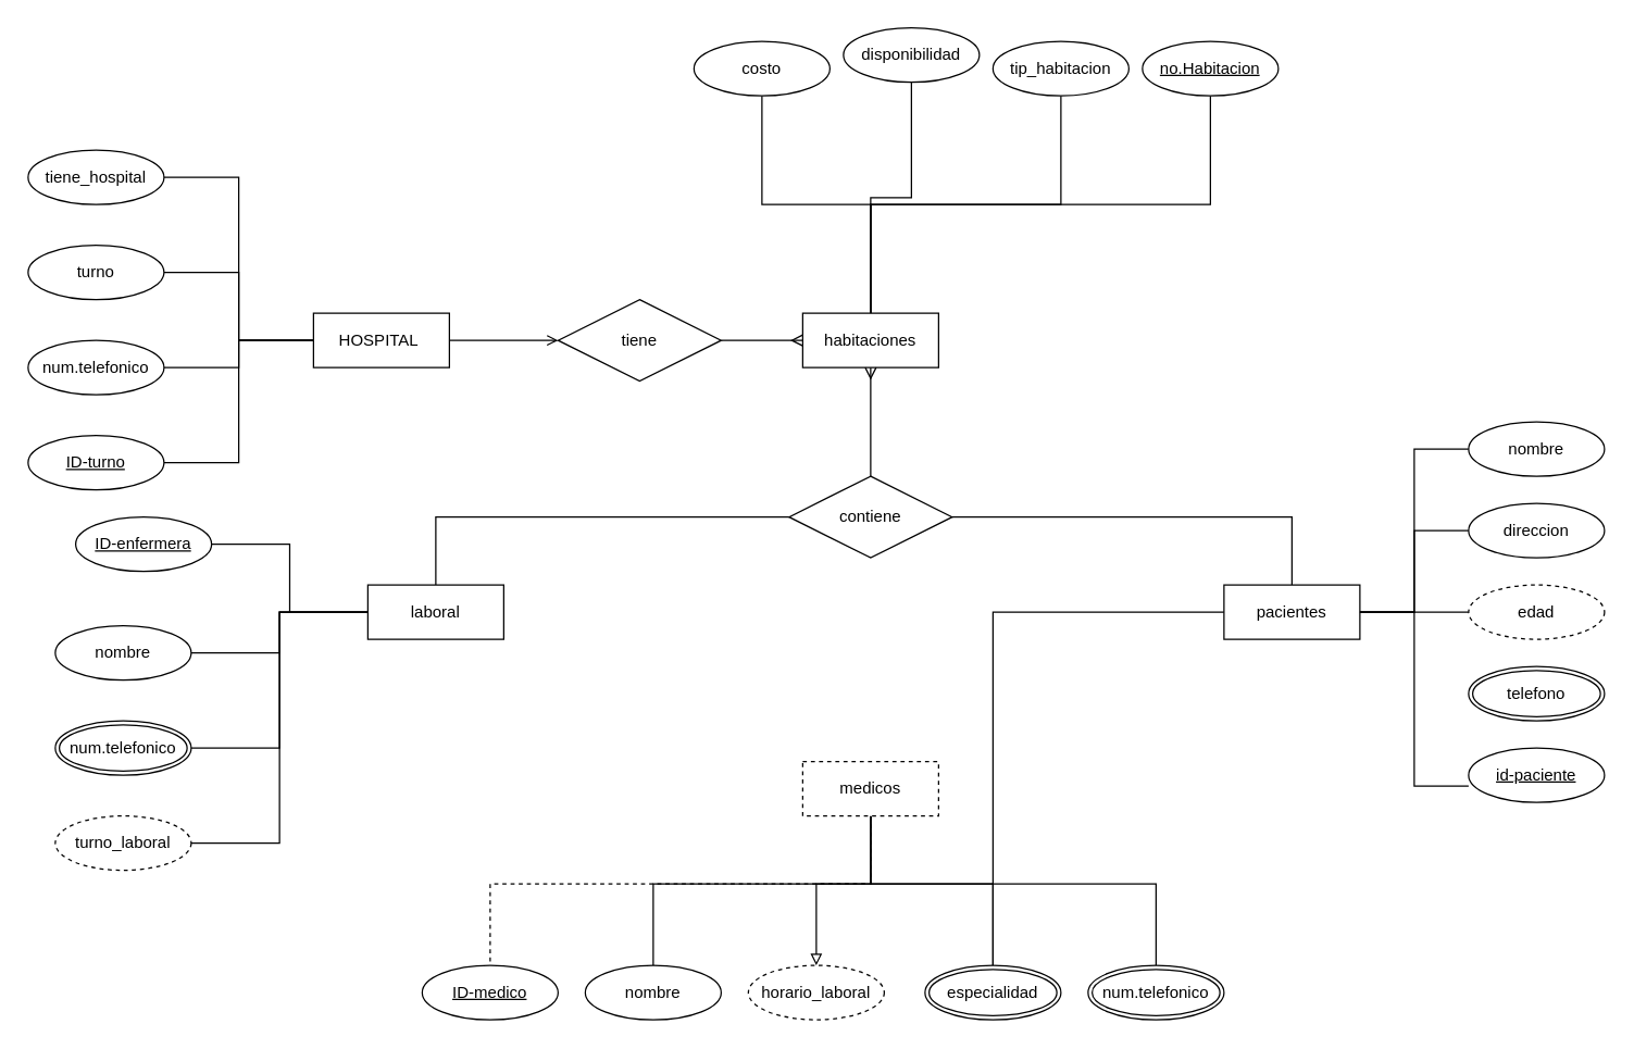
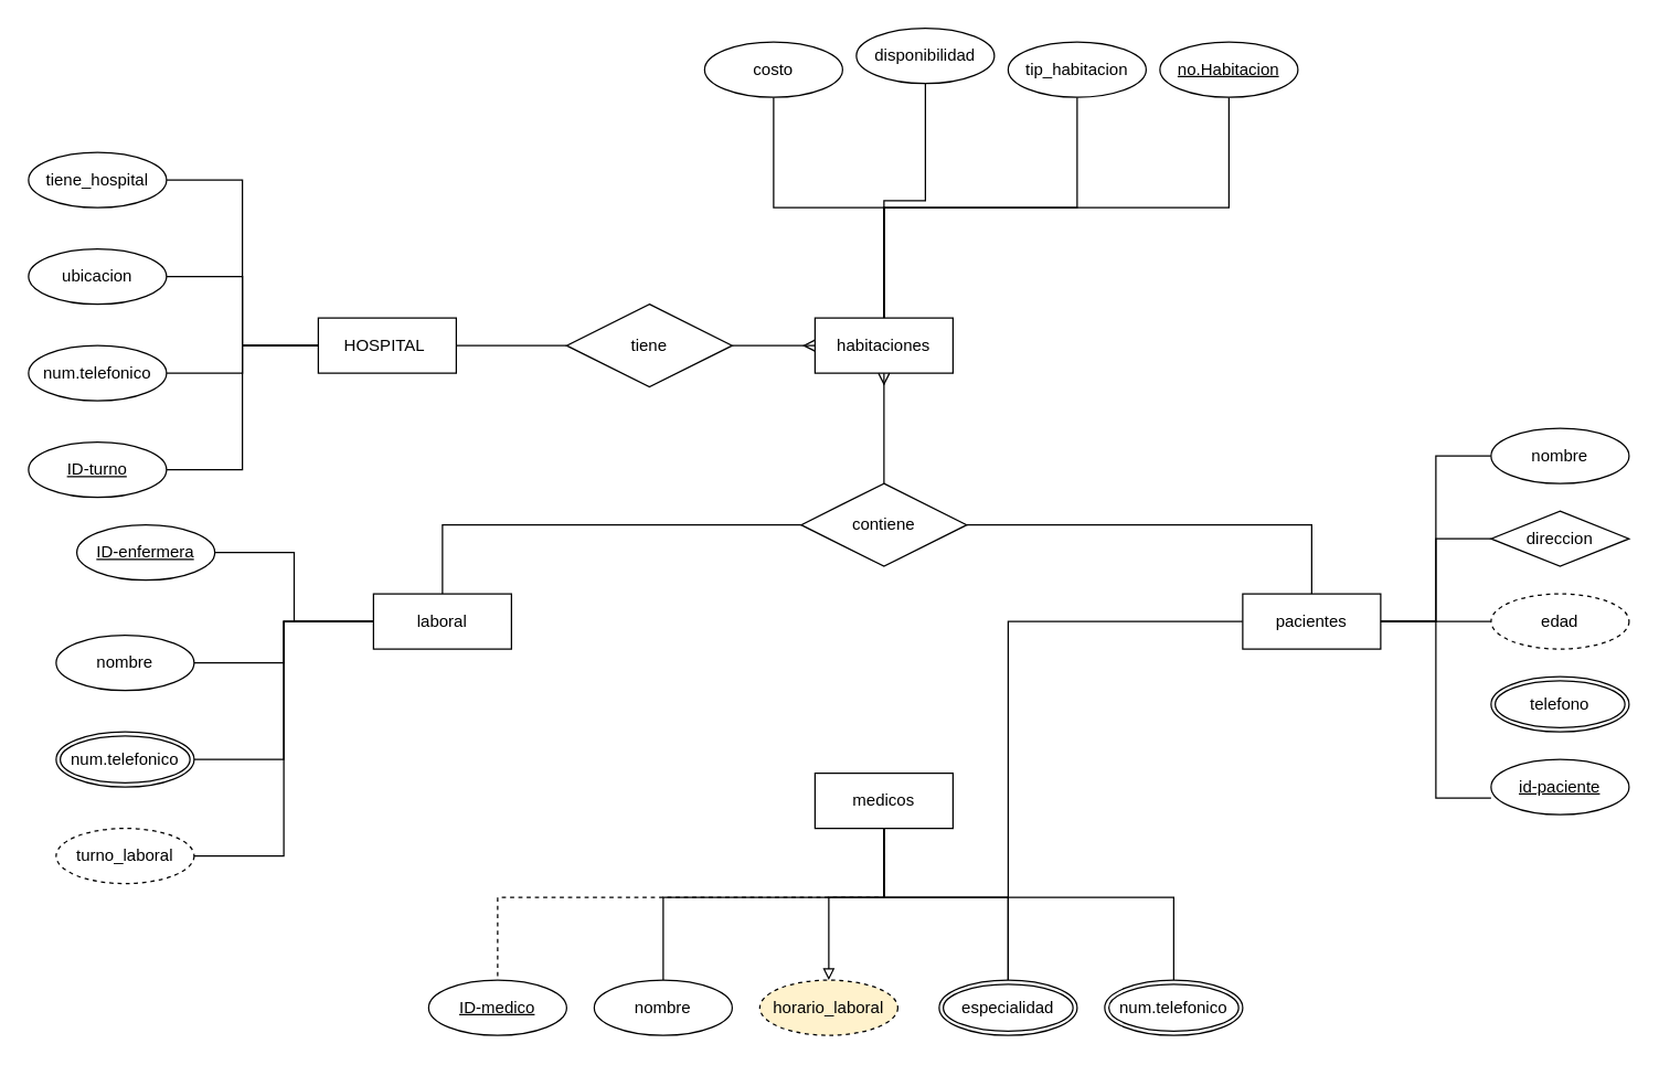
  <mxCell id="0" />
  <mxCell id="1" parent="0" />
  <mxCell id="2" style="edgeStyle=orthogonalEdgeStyle;rounded=0;orthogonalLoop=1;jettySize=auto;html=1;entryX=1;entryY=0.5;entryDx=0;entryDy=0;endArrow=none;endFill=0;" edge="1" parent="1" source="7" target="8"><mxGeometry relative="1" as="geometry" /></mxCell>
  <mxCell id="3" style="edgeStyle=orthogonalEdgeStyle;rounded=0;orthogonalLoop=1;jettySize=auto;html=1;entryX=1;entryY=0.5;entryDx=0;entryDy=0;endArrow=none;endFill=0;" edge="1" parent="1" source="7" target="9"><mxGeometry relative="1" as="geometry" /></mxCell>
  <mxCell id="4" style="edgeStyle=orthogonalEdgeStyle;rounded=0;orthogonalLoop=1;jettySize=auto;html=1;entryX=1;entryY=0.5;entryDx=0;entryDy=0;endArrow=none;endFill=0;" edge="1" parent="1" source="7" target="10"><mxGeometry relative="1" as="geometry" /></mxCell>
  <mxCell id="5" style="edgeStyle=orthogonalEdgeStyle;rounded=0;orthogonalLoop=1;jettySize=auto;html=1;entryX=1;entryY=0.5;entryDx=0;entryDy=0;endArrow=none;endFill=0;" edge="1" parent="1" source="7" target="11"><mxGeometry relative="1" as="geometry" /></mxCell>
- <mxCell id="6" style="edgeStyle=orthogonalEdgeStyle;rounded=0;orthogonalLoop=1;jettySize=auto;html=1;entryX=0;entryY=0.5;entryDx=0;entryDy=0;endArrow=open;endFill=0;" edge="1" parent="1" source="7" target="13"><mxGeometry relative="1" as="geometry" /></mxCell>
+ <mxCell id="6" style="edgeStyle=orthogonalEdgeStyle;rounded=0;orthogonalLoop=1;jettySize=auto;html=1;entryX=0;entryY=0.5;entryDx=0;entryDy=0;endArrow=none;endFill=0;" edge="1" parent="1" source="7" target="13"><mxGeometry relative="1" as="geometry" /></mxCell>
  <mxCell id="7" value="HOSPITAL&amp;nbsp;" style="whiteSpace=wrap;html=1;align=center;" vertex="1" parent="1"><mxGeometry x="230" y="230" width="100" height="40" as="geometry" /></mxCell>
  <mxCell id="8" value="tiene_hospital" style="ellipse;whiteSpace=wrap;html=1;align=center;" vertex="1" parent="1"><mxGeometry x="20" y="110" width="100" height="40" as="geometry" /></mxCell>
- <mxCell id="9" value="turno" style="ellipse;whiteSpace=wrap;html=1;align=center;" vertex="1" parent="1"><mxGeometry x="20" y="180" width="100" height="40" as="geometry" /></mxCell>
+ <mxCell id="9" value="ubicacion" style="ellipse;whiteSpace=wrap;html=1;align=center;" vertex="1" parent="1"><mxGeometry x="20" y="180" width="100" height="40" as="geometry" /></mxCell>
  <mxCell id="10" value="num.telefonico" style="ellipse;whiteSpace=wrap;html=1;align=center;" vertex="1" parent="1"><mxGeometry x="20" y="250" width="100" height="40" as="geometry" /></mxCell>
  <mxCell id="11" value="ID-turno" style="ellipse;whiteSpace=wrap;html=1;align=center;fontStyle=4;" vertex="1" parent="1"><mxGeometry x="20" y="320" width="100" height="40" as="geometry" /></mxCell>
  <mxCell id="12" style="edgeStyle=orthogonalEdgeStyle;rounded=0;orthogonalLoop=1;jettySize=auto;html=1;entryX=0;entryY=0.5;entryDx=0;entryDy=0;endArrow=ERmany;endFill=0;" edge="1" parent="1" source="13" target="18"><mxGeometry relative="1" as="geometry" /></mxCell>
  <mxCell id="13" value="tiene" style="shape=rhombus;perimeter=rhombusPerimeter;whiteSpace=wrap;html=1;align=center;" vertex="1" parent="1"><mxGeometry x="410" y="220" width="120" height="60" as="geometry" /></mxCell>
  <mxCell id="14" style="edgeStyle=orthogonalEdgeStyle;rounded=0;orthogonalLoop=1;jettySize=auto;html=1;endArrow=none;endFill=0;" edge="1" parent="1" source="18" target="19"><mxGeometry relative="1" as="geometry" /></mxCell>
  <mxCell id="15" style="edgeStyle=orthogonalEdgeStyle;rounded=0;orthogonalLoop=1;jettySize=auto;html=1;endArrow=none;endFill=0;" edge="1" parent="1" source="18" target="20"><mxGeometry relative="1" as="geometry" /></mxCell>
  <mxCell id="16" style="edgeStyle=orthogonalEdgeStyle;rounded=0;orthogonalLoop=1;jettySize=auto;html=1;entryX=0.5;entryY=1;entryDx=0;entryDy=0;endArrow=none;endFill=0;" edge="1" parent="1" source="18" target="21"><mxGeometry relative="1" as="geometry"><Array as="points"><mxPoint x="640" y="150" /><mxPoint x="780" y="150" /></Array></mxGeometry></mxCell>
  <mxCell id="17" style="edgeStyle=orthogonalEdgeStyle;rounded=0;orthogonalLoop=1;jettySize=auto;html=1;endArrow=none;endFill=0;" edge="1" parent="1" source="18" target="22"><mxGeometry relative="1" as="geometry"><Array as="points"><mxPoint x="640" y="150" /><mxPoint x="890" y="150" /></Array></mxGeometry></mxCell>
  <mxCell id="18" value="habitaciones" style="whiteSpace=wrap;html=1;align=center;" vertex="1" parent="1"><mxGeometry x="590" y="230" width="100" height="40" as="geometry" /></mxCell>
  <mxCell id="19" value="costo" style="ellipse;whiteSpace=wrap;html=1;align=center;dashed=0;" vertex="1" parent="1"><mxGeometry x="510" y="30" width="100" height="40" as="geometry" /></mxCell>
  <mxCell id="20" value="disponibilidad" style="ellipse;whiteSpace=wrap;html=1;align=center;" vertex="1" parent="1"><mxGeometry x="620" y="20" width="100" height="40" as="geometry" /></mxCell>
  <mxCell id="21" value="tip_habitacion" style="ellipse;whiteSpace=wrap;html=1;align=center;" vertex="1" parent="1"><mxGeometry x="730" y="30" width="100" height="40" as="geometry" /></mxCell>
  <mxCell id="22" value="no.Habitacion" style="ellipse;whiteSpace=wrap;html=1;align=center;fontStyle=4;" vertex="1" parent="1"><mxGeometry x="840" y="30" width="100" height="40" as="geometry" /></mxCell>
  <mxCell id="23" style="edgeStyle=orthogonalEdgeStyle;rounded=0;orthogonalLoop=1;jettySize=auto;html=1;endArrow=none;endFill=0;" edge="1" parent="1" source="26" target="31"><mxGeometry relative="1" as="geometry" /></mxCell>
  <mxCell id="24" style="edgeStyle=orthogonalEdgeStyle;rounded=0;orthogonalLoop=1;jettySize=auto;html=1;entryX=0.5;entryY=0;entryDx=0;entryDy=0;endArrow=none;endFill=0;" edge="1" parent="1" source="26" target="42"><mxGeometry relative="1" as="geometry" /></mxCell>
  <mxCell id="25" style="edgeStyle=orthogonalEdgeStyle;rounded=0;orthogonalLoop=1;jettySize=auto;html=1;endArrow=ERmany;endFill=0;" edge="1" parent="1" source="26" target="18"><mxGeometry relative="1" as="geometry" /></mxCell>
  <mxCell id="26" value="contiene" style="shape=rhombus;perimeter=rhombusPerimeter;whiteSpace=wrap;html=1;align=center;" vertex="1" parent="1"><mxGeometry x="580" y="350" width="120" height="60" as="geometry" /></mxCell>
  <mxCell id="27" style="edgeStyle=orthogonalEdgeStyle;rounded=0;orthogonalLoop=1;jettySize=auto;html=1;entryX=1;entryY=0.5;entryDx=0;entryDy=0;endArrow=none;endFill=0;" edge="1" parent="1" source="31" target="44"><mxGeometry relative="1" as="geometry" /></mxCell>
  <mxCell id="28" style="edgeStyle=orthogonalEdgeStyle;rounded=0;orthogonalLoop=1;jettySize=auto;html=1;entryX=1;entryY=0.5;entryDx=0;entryDy=0;endArrow=none;endFill=0;" edge="1" parent="1" source="31" target="43"><mxGeometry relative="1" as="geometry" /></mxCell>
  <mxCell id="29" style="edgeStyle=orthogonalEdgeStyle;rounded=0;orthogonalLoop=1;jettySize=auto;html=1;entryX=1;entryY=0.5;entryDx=0;entryDy=0;endArrow=none;endFill=0;" edge="1" parent="1" source="31" target="45"><mxGeometry relative="1" as="geometry" /></mxCell>
  <mxCell id="30" style="edgeStyle=orthogonalEdgeStyle;rounded=0;orthogonalLoop=1;jettySize=auto;html=1;entryX=1;entryY=0.5;entryDx=0;entryDy=0;endArrow=none;endFill=0;" edge="1" parent="1" source="31" target="46"><mxGeometry relative="1" as="geometry" /></mxCell>
  <mxCell id="31" value="laboral" style="whiteSpace=wrap;html=1;align=center;" vertex="1" parent="1"><mxGeometry x="270" y="430" width="100" height="40" as="geometry" /></mxCell>
  <mxCell id="32" style="edgeStyle=orthogonalEdgeStyle;rounded=0;orthogonalLoop=1;jettySize=auto;html=1;entryX=0.5;entryY=0;entryDx=0;entryDy=0;endArrow=none;endFill=0;dashed=1;" edge="1" parent="1" source="37" target="50"><mxGeometry relative="1" as="geometry"><Array as="points"><mxPoint x="640" y="650" /><mxPoint x="360" y="650" /></Array></mxGeometry></mxCell>
  <mxCell id="33" style="edgeStyle=orthogonalEdgeStyle;rounded=0;orthogonalLoop=1;jettySize=auto;html=1;entryX=0.5;entryY=0;entryDx=0;entryDy=0;endArrow=none;endFill=0;" edge="1" parent="1" source="37" target="47"><mxGeometry relative="1" as="geometry"><Array as="points"><mxPoint x="640" y="650" /><mxPoint x="480" y="650" /></Array></mxGeometry></mxCell>
  <mxCell id="34" style="edgeStyle=orthogonalEdgeStyle;rounded=0;orthogonalLoop=1;jettySize=auto;html=1;entryX=0.5;entryY=0;entryDx=0;entryDy=0;endArrow=block;endFill=0;" edge="1" parent="1" source="37" target="48"><mxGeometry relative="1" as="geometry"><Array as="points"><mxPoint x="640" y="650" /><mxPoint x="600" y="650" /></Array></mxGeometry></mxCell>
  <mxCell id="35" style="edgeStyle=orthogonalEdgeStyle;rounded=0;orthogonalLoop=1;jettySize=auto;html=1;endArrow=none;endFill=0;" edge="1" parent="1" source="37" target="49"><mxGeometry relative="1" as="geometry"><Array as="points"><mxPoint x="640" y="650" /><mxPoint x="730" y="650" /></Array></mxGeometry></mxCell>
  <mxCell id="36" style="edgeStyle=orthogonalEdgeStyle;rounded=0;orthogonalLoop=1;jettySize=auto;html=1;entryX=0.5;entryY=0;entryDx=0;entryDy=0;endArrow=none;endFill=0;" edge="1" parent="1" source="37" target="51"><mxGeometry relative="1" as="geometry"><Array as="points"><mxPoint x="640" y="650" /><mxPoint x="850" y="650" /></Array></mxGeometry></mxCell>
- <mxCell id="37" value="medicos" style="whiteSpace=wrap;html=1;align=center;dashed=1;" vertex="1" parent="1"><mxGeometry x="590" y="560" width="100" height="40" as="geometry" /></mxCell>
+ <mxCell id="37" value="medicos" style="whiteSpace=wrap;html=1;align=center;" vertex="1" parent="1"><mxGeometry x="590" y="560" width="100" height="40" as="geometry" /></mxCell>
  <mxCell id="38" style="edgeStyle=orthogonalEdgeStyle;rounded=0;orthogonalLoop=1;jettySize=auto;html=1;entryX=0;entryY=0.5;entryDx=0;entryDy=0;endArrow=none;endFill=0;" edge="1" parent="1" source="42" target="52"><mxGeometry relative="1" as="geometry" /></mxCell>
  <mxCell id="39" style="edgeStyle=orthogonalEdgeStyle;rounded=0;orthogonalLoop=1;jettySize=auto;html=1;entryX=0;entryY=0.5;entryDx=0;entryDy=0;endArrow=none;endFill=0;" edge="1" parent="1" source="42" target="53"><mxGeometry relative="1" as="geometry" /></mxCell>
  <mxCell id="40" style="edgeStyle=orthogonalEdgeStyle;rounded=0;orthogonalLoop=1;jettySize=auto;html=1;entryX=0;entryY=0.5;entryDx=0;entryDy=0;endArrow=none;endFill=0;" edge="1" parent="1" source="42" target="54"><mxGeometry relative="1" as="geometry" /></mxCell>
  <mxCell id="41" style="edgeStyle=orthogonalEdgeStyle;rounded=0;orthogonalLoop=1;jettySize=auto;html=1;endArrow=none;endFill=0;" edge="1" parent="1" source="42" target="49"><mxGeometry relative="1" as="geometry" /></mxCell>
  <mxCell id="42" value="pacientes" style="whiteSpace=wrap;html=1;align=center;" vertex="1" parent="1"><mxGeometry x="900" y="430" width="100" height="40" as="geometry" /></mxCell>
  <mxCell id="43" value="nombre" style="ellipse;whiteSpace=wrap;html=1;align=center;" vertex="1" parent="1"><mxGeometry x="40" y="460" width="100" height="40" as="geometry" /></mxCell>
  <mxCell id="44" value="ID-enfermera" style="ellipse;whiteSpace=wrap;html=1;align=center;fontStyle=4;" vertex="1" parent="1"><mxGeometry x="55" y="380" width="100" height="40" as="geometry" /></mxCell>
  <mxCell id="45" value="num.telefonico" style="ellipse;shape=doubleEllipse;margin=3;whiteSpace=wrap;html=1;align=center;" vertex="1" parent="1"><mxGeometry x="40" y="530" width="100" height="40" as="geometry" /></mxCell>
  <mxCell id="46" value="turno_laboral" style="ellipse;whiteSpace=wrap;html=1;align=center;dashed=1;" vertex="1" parent="1"><mxGeometry x="40" y="600" width="100" height="40" as="geometry" /></mxCell>
  <mxCell id="47" value="nombre" style="ellipse;whiteSpace=wrap;html=1;align=center;" vertex="1" parent="1"><mxGeometry x="430" y="710" width="100" height="40" as="geometry" /></mxCell>
- <mxCell id="48" value="horario_laboral" style="ellipse;whiteSpace=wrap;html=1;align=center;dashed=1;" vertex="1" parent="1"><mxGeometry x="550" y="710" width="100" height="40" as="geometry" /></mxCell>
+ <mxCell id="48" value="horario_laboral" style="ellipse;whiteSpace=wrap;html=1;align=center;dashed=1;fillColor=#fff2cc;" vertex="1" parent="1"><mxGeometry x="550" y="710" width="100" height="40" as="geometry" /></mxCell>
  <mxCell id="49" value="especialidad" style="ellipse;shape=doubleEllipse;margin=3;whiteSpace=wrap;html=1;align=center;" vertex="1" parent="1"><mxGeometry x="680" y="710" width="100" height="40" as="geometry" /></mxCell>
  <mxCell id="50" value="ID-medico" style="ellipse;whiteSpace=wrap;html=1;align=center;fontStyle=4;" vertex="1" parent="1"><mxGeometry x="310" y="710" width="100" height="40" as="geometry" /></mxCell>
  <mxCell id="51" value="num.telefonico" style="ellipse;shape=doubleEllipse;margin=3;whiteSpace=wrap;html=1;align=center;" vertex="1" parent="1"><mxGeometry x="800" y="710" width="100" height="40" as="geometry" /></mxCell>
  <mxCell id="52" value="nombre" style="ellipse;whiteSpace=wrap;html=1;align=center;" vertex="1" parent="1"><mxGeometry x="1080" y="310" width="100" height="40" as="geometry" /></mxCell>
- <mxCell id="53" value="direccion" style="ellipse;whiteSpace=wrap;html=1;align=center;" vertex="1" parent="1"><mxGeometry x="1080" y="370" width="100" height="40" as="geometry" /></mxCell>
+ <mxCell id="53" value="direccion" style="rhombus;whiteSpace=wrap;html=1;align=center;" vertex="1" parent="1"><mxGeometry x="1080" y="370" width="100" height="40" as="geometry" /></mxCell>
  <mxCell id="54" value="edad" style="ellipse;whiteSpace=wrap;html=1;align=center;dashed=1;" vertex="1" parent="1"><mxGeometry x="1080" y="430" width="100" height="40" as="geometry" /></mxCell>
  <mxCell id="55" value="telefono" style="ellipse;shape=doubleEllipse;margin=3;whiteSpace=wrap;html=1;align=center;" vertex="1" parent="1"><mxGeometry x="1080" y="490" width="100" height="40" as="geometry" /></mxCell>
  <mxCell id="56" value="id-paciente" style="ellipse;whiteSpace=wrap;html=1;align=center;fontStyle=4;" vertex="1" parent="1"><mxGeometry x="1080" y="550" width="100" height="40" as="geometry" /></mxCell>
  <mxCell id="57" style="edgeStyle=orthogonalEdgeStyle;rounded=0;orthogonalLoop=1;jettySize=auto;html=1;entryX=0;entryY=0.7;entryDx=0;entryDy=0;entryPerimeter=0;endArrow=none;endFill=0;" edge="1" parent="1" source="42" target="56"><mxGeometry relative="1" as="geometry" /></mxCell>
